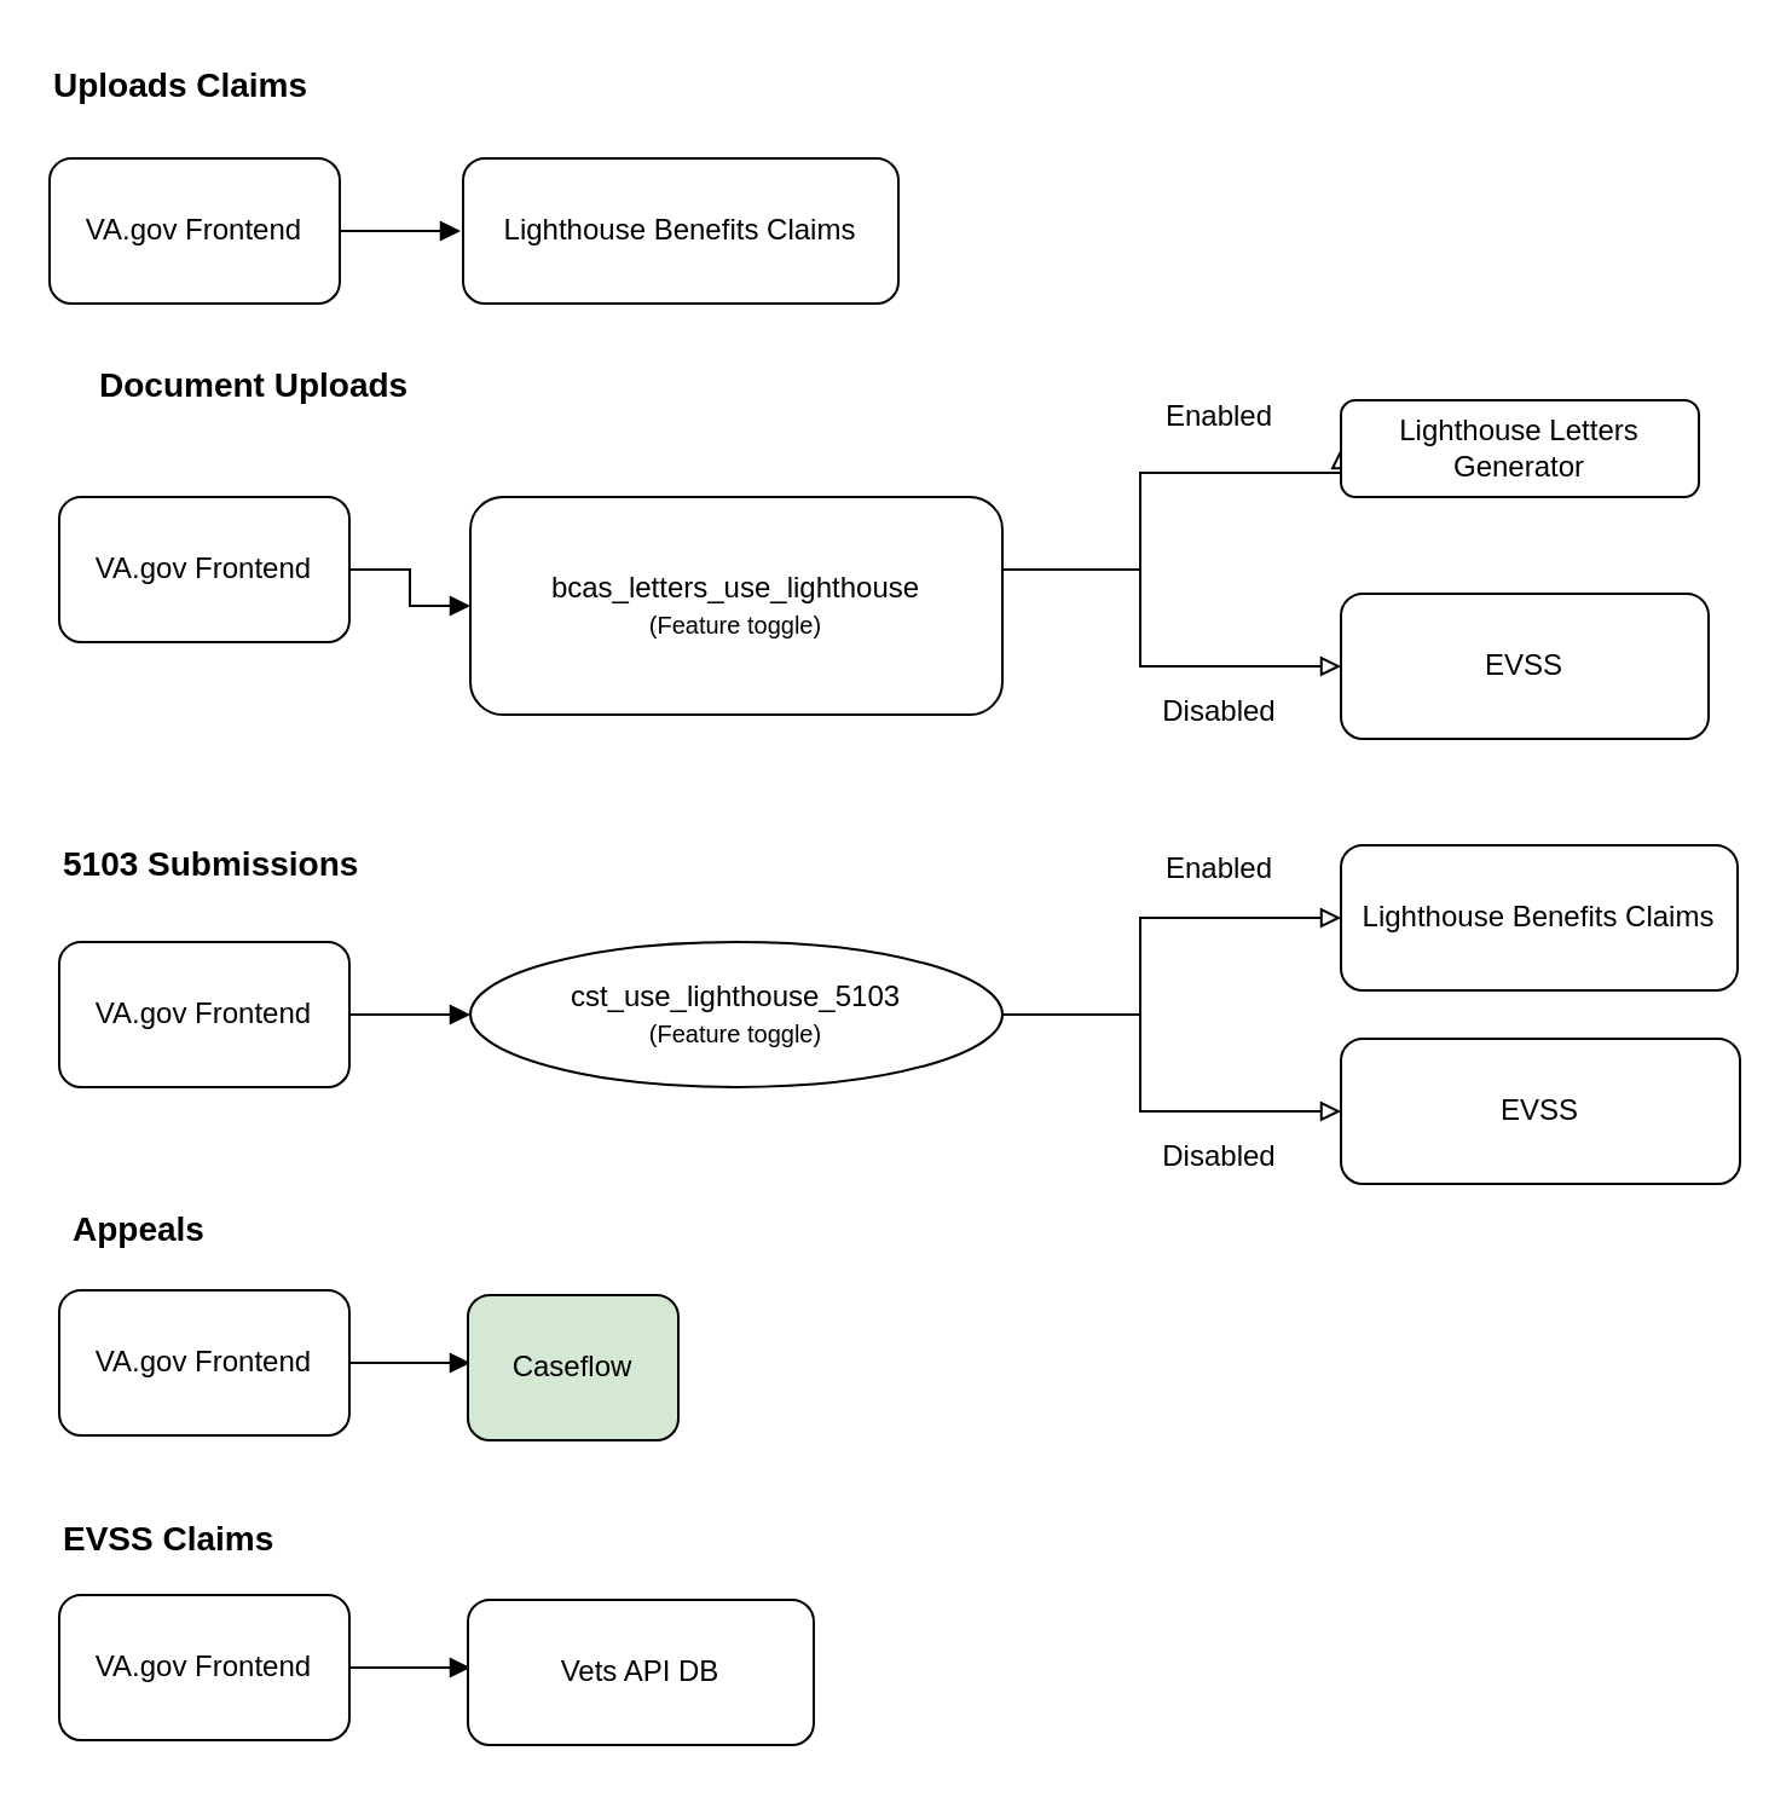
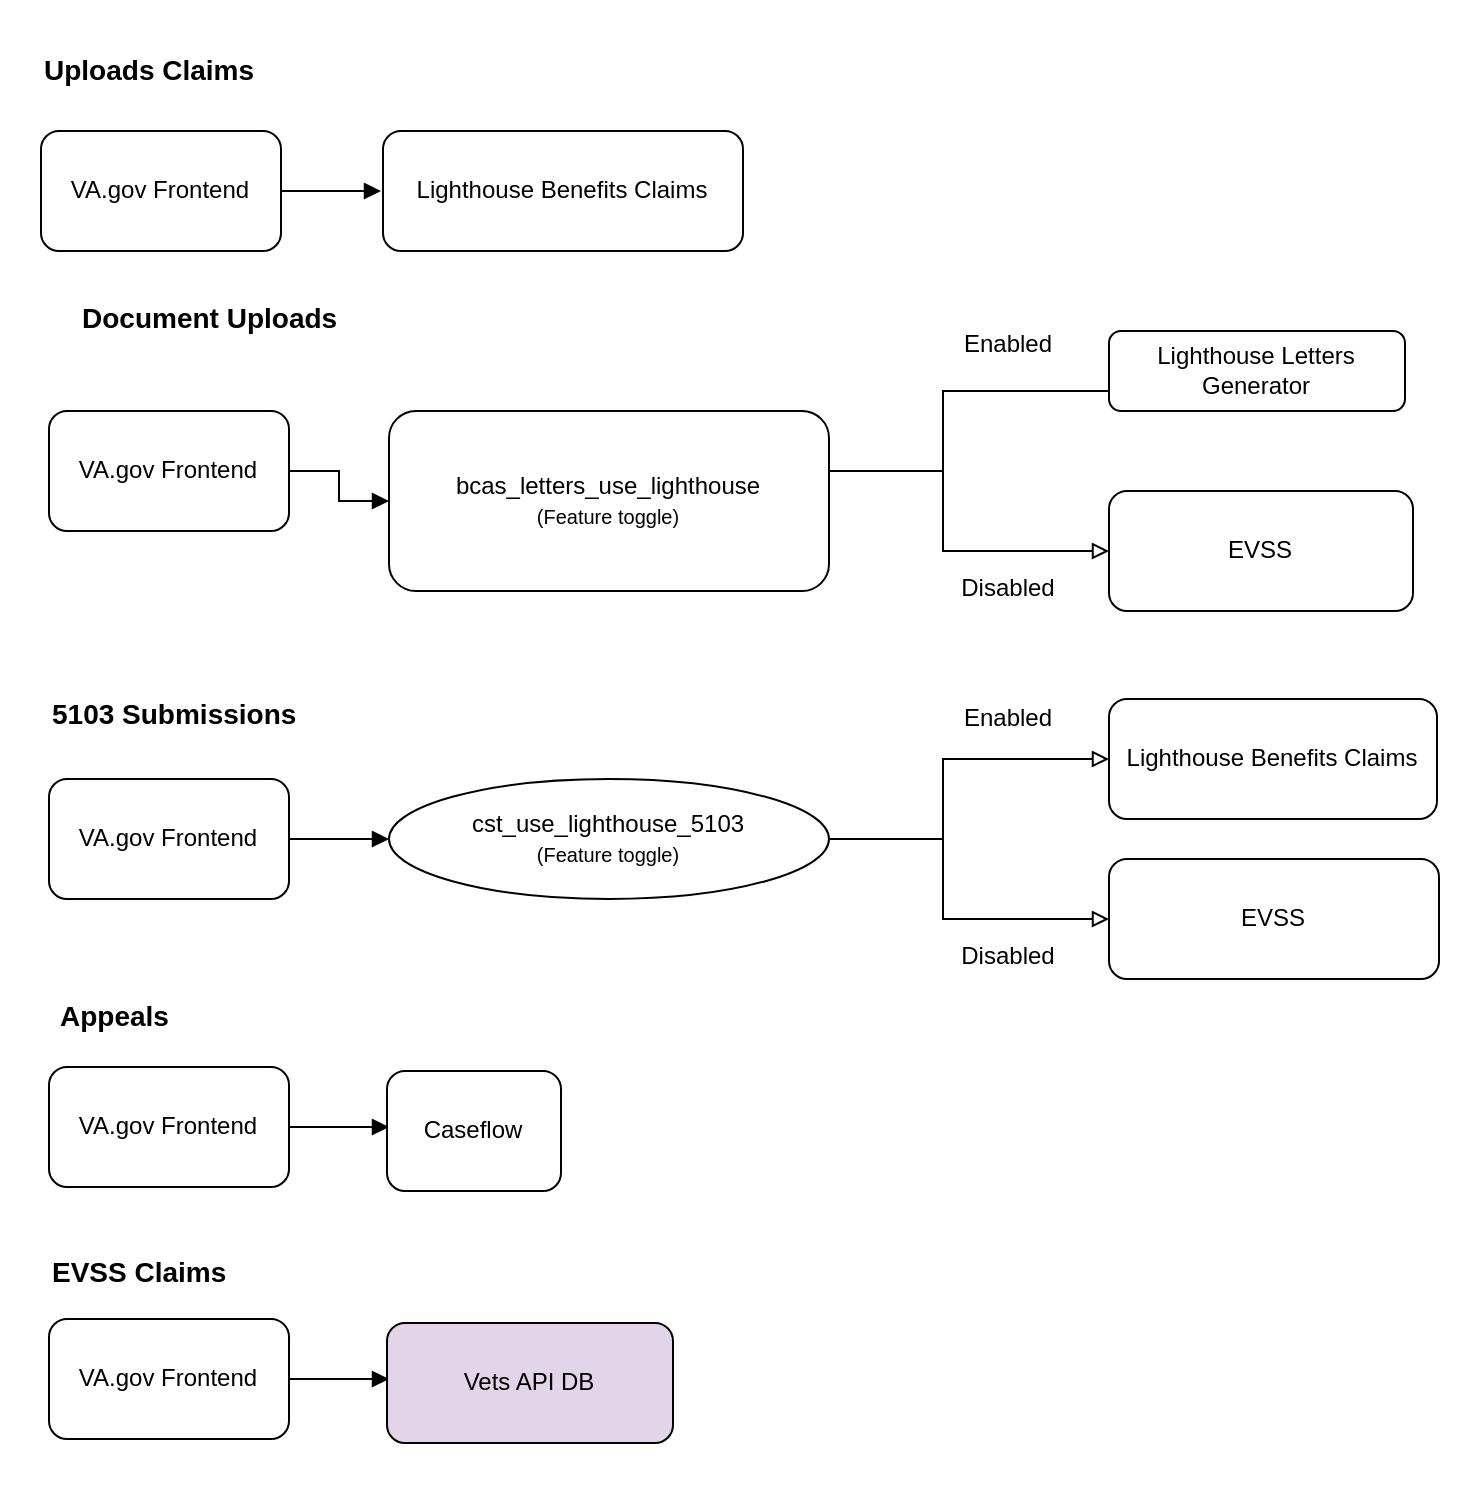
  <mxCell id="0" />
  <mxCell id="1" parent="0" />
  <mxCell id="2" value="" style="edgeStyle=orthogonalEdgeStyle;rounded=0;orthogonalLoop=1;jettySize=auto;html=1;endArrow=block;endFill=1;" parent="1" source="3" edge="1"><mxGeometry relative="1" as="geometry"><mxPoint x="190" y="95" as="targetPoint" /></mxGeometry></mxCell>
  <mxCell id="3" value="VA.gov Frontend" style="rounded=1;whiteSpace=wrap;html=1;" parent="1" vertex="1"><mxGeometry x="20" y="65" width="120" height="60" as="geometry" /></mxCell>
  <mxCell id="4" value="Lighthouse Benefits Claims" style="rounded=1;whiteSpace=wrap;html=1;" parent="1" vertex="1"><mxGeometry x="191" y="65" width="180" height="60" as="geometry" /></mxCell>
  <mxCell id="5" value="" style="edgeStyle=orthogonalEdgeStyle;rounded=0;orthogonalLoop=1;jettySize=auto;html=1;endArrow=block;endFill=1;" parent="1" source="6" target="9" edge="1"><mxGeometry relative="1" as="geometry" /></mxCell>
  <mxCell id="6" value="VA.gov Frontend" style="rounded=1;whiteSpace=wrap;html=1;" parent="1" vertex="1"><mxGeometry x="24" y="389" width="120" height="60" as="geometry" /></mxCell>
  <mxCell id="7" style="edgeStyle=orthogonalEdgeStyle;rounded=0;orthogonalLoop=1;jettySize=auto;html=1;entryX=0;entryY=0.5;entryDx=0;entryDy=0;endArrow=block;endFill=0;" parent="1" source="9" target="10" edge="1"><mxGeometry relative="1" as="geometry"><Array as="points"><mxPoint x="471" y="419" /><mxPoint x="471" y="379" /></Array></mxGeometry></mxCell>
  <mxCell id="8" style="edgeStyle=orthogonalEdgeStyle;rounded=0;orthogonalLoop=1;jettySize=auto;html=1;entryX=0;entryY=0.5;entryDx=0;entryDy=0;endArrow=block;endFill=0;" parent="1" source="9" target="11" edge="1"><mxGeometry relative="1" as="geometry"><Array as="points"><mxPoint x="471" y="419" /><mxPoint x="471" y="459" /></Array></mxGeometry></mxCell>
  <mxCell id="9" value="&lt;div&gt;cst_use_lighthouse_5103&lt;/div&gt;&lt;div&gt;&lt;font style=&quot;font-size: 10px;&quot;&gt;(Feature toggle)&lt;/font&gt;&lt;/div&gt;" style="ellipse;whiteSpace=wrap;html=1;" parent="1" vertex="1"><mxGeometry x="194" y="389" width="220" height="60" as="geometry" /></mxCell>
  <mxCell id="10" value="Lighthouse Benefits Claims" style="rounded=1;whiteSpace=wrap;html=1;" parent="1" vertex="1"><mxGeometry x="554" y="349" width="164" height="60" as="geometry" /></mxCell>
  <mxCell id="11" value="EVSS" style="rounded=1;whiteSpace=wrap;html=1;" parent="1" vertex="1"><mxGeometry x="554" y="429" width="165" height="60" as="geometry" /></mxCell>
  <mxCell id="12" value="Enabled" style="text;html=1;align=center;verticalAlign=middle;whiteSpace=wrap;rounded=0;" parent="1" vertex="1"><mxGeometry x="474" y="344" width="60" height="30" as="geometry" /></mxCell>
  <mxCell id="13" value="Disabled" style="text;html=1;align=center;verticalAlign=middle;whiteSpace=wrap;rounded=0;" parent="1" vertex="1"><mxGeometry x="474" y="463" width="60" height="30" as="geometry" /></mxCell>
  <mxCell id="14" value="" style="edgeStyle=orthogonalEdgeStyle;rounded=0;orthogonalLoop=1;jettySize=auto;html=1;endArrow=block;endFill=1;" parent="1" source="15" edge="1"><mxGeometry relative="1" as="geometry"><mxPoint x="194" y="563" as="targetPoint" /></mxGeometry></mxCell>
  <mxCell id="15" value="VA.gov Frontend" style="rounded=1;whiteSpace=wrap;html=1;" parent="1" vertex="1"><mxGeometry x="24" y="533" width="120" height="60" as="geometry" /></mxCell>
- <mxCell id="16" value="Caseflow" style="rounded=1;whiteSpace=wrap;html=1;fillColor=#d5e8d4;" parent="1" vertex="1"><mxGeometry x="193" y="535" width="87" height="60" as="geometry" /></mxCell>
+ <mxCell id="16" value="Caseflow" style="rounded=1;whiteSpace=wrap;html=1;" parent="1" vertex="1"><mxGeometry x="193" y="535" width="87" height="60" as="geometry" /></mxCell>
  <mxCell id="17" value="" style="edgeStyle=orthogonalEdgeStyle;rounded=0;orthogonalLoop=1;jettySize=auto;html=1;endArrow=block;endFill=1;" parent="1" source="18" target="21" edge="1"><mxGeometry relative="1" as="geometry" /></mxCell>
  <mxCell id="18" value="VA.gov Frontend" style="rounded=1;whiteSpace=wrap;html=1;" parent="1" vertex="1"><mxGeometry x="24" y="205" width="120" height="60" as="geometry" /></mxCell>
- <mxCell id="19" style="edgeStyle=orthogonalEdgeStyle;rounded=0;orthogonalLoop=1;jettySize=auto;html=1;entryX=0;entryY=0.5;entryDx=0;entryDy=0;endArrow=block;endFill=0;" parent="1" source="21" target="22" edge="1"><mxGeometry relative="1" as="geometry"><Array as="points"><mxPoint x="471" y="235" /><mxPoint x="471" y="195" /></Array></mxGeometry></mxCell>
+ <mxCell id="19" style="edgeStyle=orthogonalEdgeStyle;rounded=0;orthogonalLoop=1;jettySize=auto;html=1;entryX=0;entryY=0.5;entryDx=0;entryDy=0;endArrow=none;endFill=0;" parent="1" source="21" target="22" edge="1"><mxGeometry relative="1" as="geometry"><Array as="points"><mxPoint x="471" y="235" /><mxPoint x="471" y="195" /></Array></mxGeometry></mxCell>
  <mxCell id="20" style="edgeStyle=orthogonalEdgeStyle;rounded=0;orthogonalLoop=1;jettySize=auto;html=1;entryX=0;entryY=0.5;entryDx=0;entryDy=0;endArrow=block;endFill=0;" parent="1" source="21" target="23" edge="1"><mxGeometry relative="1" as="geometry"><Array as="points"><mxPoint x="471" y="235" /><mxPoint x="471" y="275" /></Array></mxGeometry></mxCell>
  <mxCell id="21" value="&lt;div&gt;&lt;font style=&quot;font-size: 12px;&quot;&gt;bcas_letters_use_lighthouse&lt;/font&gt;&lt;/div&gt;&lt;div&gt;&lt;font style=&quot;font-size: 10px;&quot;&gt;(Feature toggle)&lt;/font&gt;&lt;/div&gt;" style="rounded=1;whiteSpace=wrap;html=1;" parent="1" vertex="1"><mxGeometry x="194" y="205" width="220" height="90" as="geometry" /></mxCell>
  <mxCell id="22" value="Lighthouse Letters Generator" style="rounded=1;whiteSpace=wrap;html=1;" parent="1" vertex="1"><mxGeometry x="554" y="165" width="148" height="40" as="geometry" /></mxCell>
  <mxCell id="23" value="EVSS" style="rounded=1;whiteSpace=wrap;html=1;" parent="1" vertex="1"><mxGeometry x="554" y="245" width="152" height="60" as="geometry" /></mxCell>
  <mxCell id="24" value="Enabled" style="text;html=1;align=center;verticalAlign=middle;whiteSpace=wrap;rounded=0;" parent="1" vertex="1"><mxGeometry x="474" y="157" width="60" height="30" as="geometry" /></mxCell>
  <mxCell id="25" value="Disabled" style="text;html=1;align=center;verticalAlign=middle;whiteSpace=wrap;rounded=0;" parent="1" vertex="1"><mxGeometry x="474" y="279" width="60" height="30" as="geometry" /></mxCell>
  <mxCell id="26" value="Uploads Claims" style="text;html=1;align=left;verticalAlign=middle;whiteSpace=wrap;rounded=0;fontSize=14;fontStyle=1" parent="1" vertex="1"><mxGeometry x="20" y="20" width="115" height="30" as="geometry" /></mxCell>
  <mxCell id="27" value="5103 Submissions" style="text;html=1;align=left;verticalAlign=middle;whiteSpace=wrap;rounded=0;fontSize=14;fontStyle=1" parent="1" vertex="1"><mxGeometry x="24" y="342" width="134" height="30" as="geometry" /></mxCell>
  <mxCell id="28" value="Appeals" style="text;html=1;align=left;verticalAlign=middle;whiteSpace=wrap;rounded=0;fontSize=14;fontStyle=1" parent="1" vertex="1"><mxGeometry x="28" y="493" width="63" height="30" as="geometry" /></mxCell>
  <mxCell id="29" value="EVSS Claims" style="text;html=1;align=left;verticalAlign=middle;whiteSpace=wrap;rounded=0;fontSize=14;fontStyle=1" parent="1" vertex="1"><mxGeometry x="24" y="621" width="99" height="30" as="geometry" /></mxCell>
  <mxCell id="30" value="Document Uploads" style="text;html=1;align=left;verticalAlign=middle;whiteSpace=wrap;rounded=0;fontSize=14;fontStyle=1" parent="1" vertex="1"><mxGeometry x="39" y="144" width="139" height="30" as="geometry" /></mxCell>
  <mxCell id="31" value="" style="edgeStyle=orthogonalEdgeStyle;rounded=0;orthogonalLoop=1;jettySize=auto;html=1;endArrow=block;endFill=1;" parent="1" source="32" edge="1"><mxGeometry relative="1" as="geometry"><mxPoint x="194" y="689" as="targetPoint" /></mxGeometry></mxCell>
  <mxCell id="32" value="VA.gov Frontend" style="rounded=1;whiteSpace=wrap;html=1;" parent="1" vertex="1"><mxGeometry x="24" y="659" width="120" height="60" as="geometry" /></mxCell>
- <mxCell id="33" value="Vets API DB" style="rounded=1;whiteSpace=wrap;html=1;" parent="1" vertex="1"><mxGeometry x="193" y="661" width="143" height="60" as="geometry" /></mxCell>
+ <mxCell id="33" value="Vets API DB" style="rounded=1;whiteSpace=wrap;html=1;fillColor=#e1d5e7;" parent="1" vertex="1"><mxGeometry x="193" y="661" width="143" height="60" as="geometry" /></mxCell>
